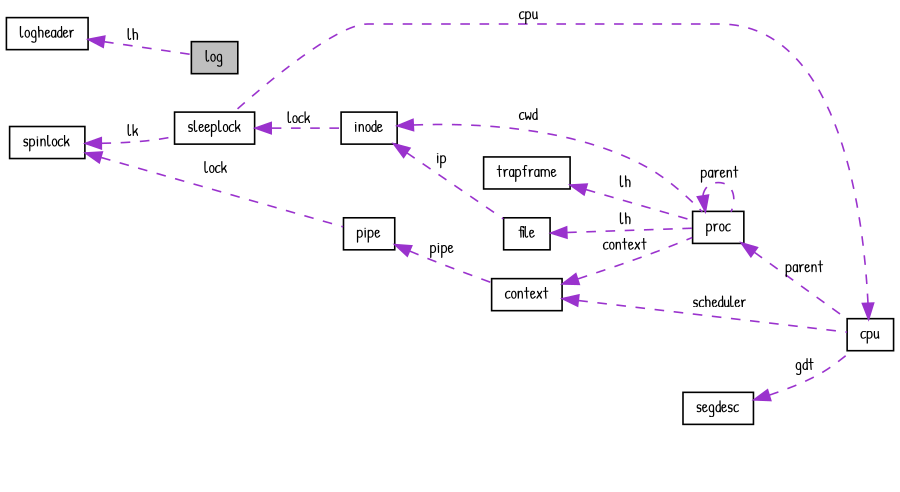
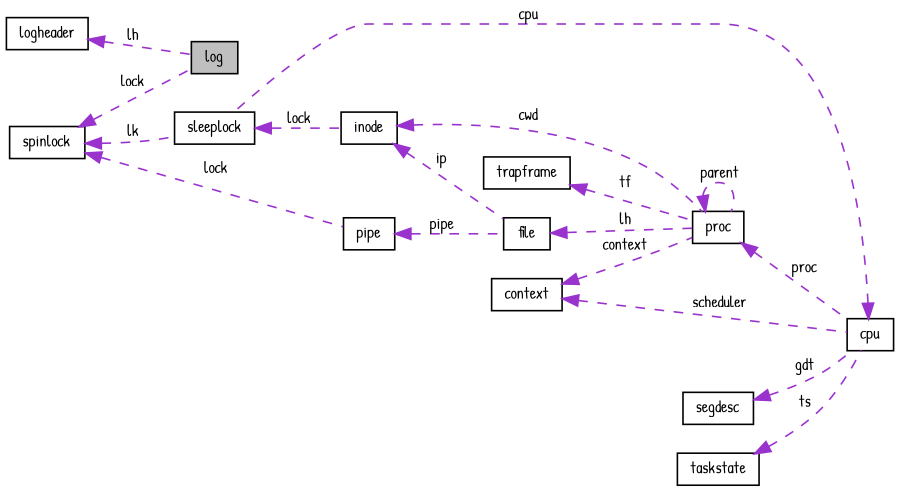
  digraph {
    fontname="Patrick Hand"
    rankdir=LR
    node [color=black fillcolor=white fontname="Patrick Hand" fontsize=10 shape=record style=filled]
    edge [color=darkorchid3 dir=back fontname="Patrick Hand" fontsize=10 labelfontname=Helvetica labelfontsize=10 style=dashed]
    n1 [fillcolor=grey75 fontcolor=black height=0.2 label=log width=0.4]
    n2 [height=0.2 label=spinlock width=0.4]
    n3 [height=0.2 label=sleeplock width=0.4]
    n4 [height=0.2 label=pipe width=0.4]
    n5 [height=0.2 label=inode width=0.4]
    n6 [height=0.2 label=file width=0.4]
    n7 [height=0.2 label=cpu width=0.4]
    n8 [height=0.2 label=segdesc width=0.4]
    n9 [height=0.2 label=context width=0.4]
    n10 [height=0.2 label=proc width=0.4]
    n11 [height=0.2 label=trapframe width=0.4]
+   n12 [height=0.2 label=taskstate width=0.4]
    n13 [height=0.2 label=logheader width=0.4]
+   n2 -> n1 [label=" lock"]
    n2 -> n3 [label=" lk"]
    n2 -> n4 [label=" lock"]
    n3 -> n5 [label=" lock"]
-   n4 -> n9 [label=" pipe"]
+   n4 -> n6 [label=" pipe"]
    n5 -> n6 [label=" ip"]
    n5 -> n10 [label=" cwd"]
    n6 -> n10 [label=" lh"]
    n7 -> n3 [label=" cpu"]
    n8 -> n7 [label=" gdt"]
    n9 -> n7 [label=" scheduler"]
    n9 -> n10 [label=" context"]
-   n10 -> n7 [label=" parent"]
+   n10 -> n7 [label=" proc"]
    n10 -> n10 [label=" parent"]
-   n11 -> n10 [label=" lh"]
+   n11 -> n10 [label=" tf"]
+   n12 -> n7 [label=" ts"]
    n13 -> n1 [label=" lh"]
  }
